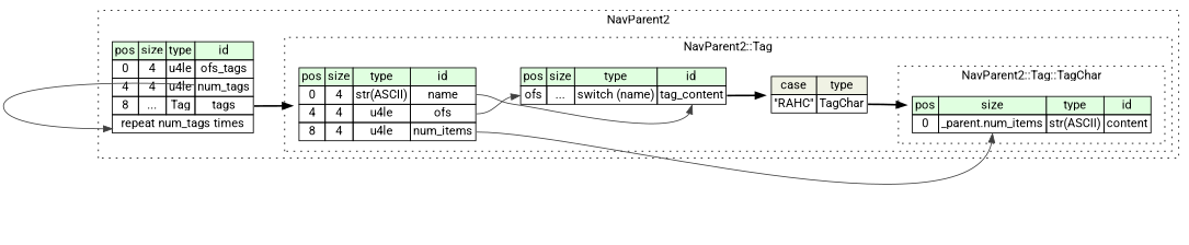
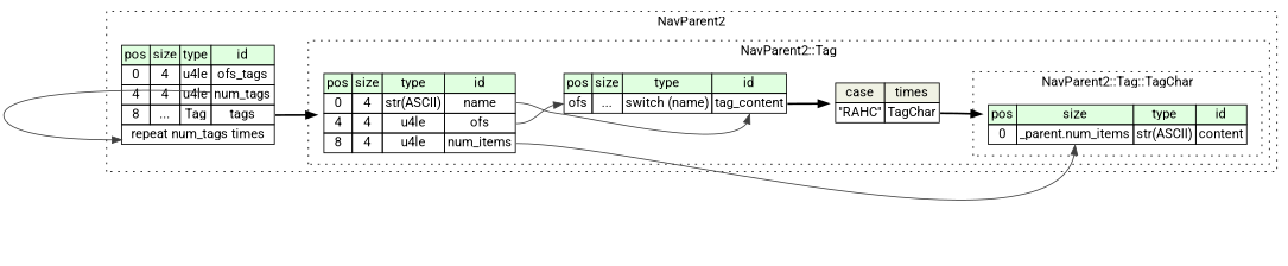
  digraph {
    rankdir=LR
    fontname=Roboto
    node [shape=plaintext fontname=Roboto]
    edge [color="#404040" fontname=Roboto]
    n1 [label=<<TABLE BORDER="0" CELLBORDER="1" CELLSPACING="0"> 					<TR><TD BGCOLOR="#E0FFE0">pos</TD><TD BGCOLOR="#E0FFE0">size</TD><TD BGCOLOR="#E0FFE0">type</TD><TD BGCOLOR="#E0FFE0">id</TD></TR> 					<TR><TD PORT="content_pos">0</TD><TD PORT="content_size">_parent.num_items</TD><TD>str(ASCII)</TD><TD PORT="content_type">content</TD></TR> 				</TABLE>>]
    n2 [label=<<TABLE BORDER="0" CELLBORDER="1" CELLSPACING="0"> 				<TR><TD BGCOLOR="#E0FFE0">pos</TD><TD BGCOLOR="#E0FFE0">size</TD><TD BGCOLOR="#E0FFE0">type</TD><TD BGCOLOR="#E0FFE0">id</TD></TR> 				<TR><TD PORT="name_pos">0</TD><TD PORT="name_size">4</TD><TD>str(ASCII)</TD><TD PORT="name_type">name</TD></TR> 				<TR><TD PORT="ofs_pos">4</TD><TD PORT="ofs_size">4</TD><TD>u4le</TD><TD PORT="ofs_type">ofs</TD></TR> 				<TR><TD PORT="num_items_pos">8</TD><TD PORT="num_items_size">4</TD><TD>u4le</TD><TD PORT="num_items_type">num_items</TD></TR> 			</TABLE>>]
    n3 [label=<<TABLE BORDER="0" CELLBORDER="1" CELLSPACING="0"> 				<TR><TD BGCOLOR="#E0FFE0">pos</TD><TD BGCOLOR="#E0FFE0">size</TD><TD BGCOLOR="#E0FFE0">type</TD><TD BGCOLOR="#E0FFE0">id</TD></TR> 				<TR><TD PORT="tag_content_pos">ofs</TD><TD PORT="tag_content_size">...</TD><TD>switch (name)</TD><TD PORT="tag_content_type">tag_content</TD></TR> 			</TABLE>>]
-   n4 [label=<<TABLE BORDER="0" CELLBORDER="1" CELLSPACING="0"> 	<TR><TD BGCOLOR="#F0F2E4">case</TD><TD BGCOLOR="#F0F2E4">type</TD></TR> 	<TR><TD>&quot;RAHC&quot;</TD><TD PORT="case0">TagChar</TD></TR> </TABLE>>]
+   n4 [label=<<TABLE BORDER="0" CELLBORDER="1" CELLSPACING="0"> 	<TR><TD BGCOLOR="#F0F2E4">case</TD><TD BGCOLOR="#F0F2E4">times</TD></TR> 	<TR><TD>&quot;RAHC&quot;</TD><TD PORT="case0">TagChar</TD></TR> </TABLE>>]
    n5 [label=<<TABLE BORDER="0" CELLBORDER="1" CELLSPACING="0"> 			<TR><TD BGCOLOR="#E0FFE0">pos</TD><TD BGCOLOR="#E0FFE0">size</TD><TD BGCOLOR="#E0FFE0">type</TD><TD BGCOLOR="#E0FFE0">id</TD></TR> 			<TR><TD PORT="ofs_tags_pos">0</TD><TD PORT="ofs_tags_size">4</TD><TD>u4le</TD><TD PORT="ofs_tags_type">ofs_tags</TD></TR> 			<TR><TD PORT="num_tags_pos">4</TD><TD PORT="num_tags_size">4</TD><TD>u4le</TD><TD PORT="num_tags_type">num_tags</TD></TR> 			<TR><TD PORT="tags_pos">8</TD><TD PORT="tags_size">...</TD><TD>Tag</TD><TD PORT="tags_type">tags</TD></TR> 			<TR><TD COLSPAN="4" PORT="tags__repeat">repeat num_tags times</TD></TR> 		</TABLE>>]
    subgraph cluster_1 {
      label=NavParent2
      style=dotted
      n5
      subgraph cluster_2 {
        label="NavParent2::Tag"
        style=dotted
        n2
        n3
        n4
        subgraph cluster_3 {
          label="NavParent2::Tag::TagChar"
          style=dotted
          n1
        }
      }
    }
    n2 -> n1 [headport=content_size tailport=num_items_type]
    n2 -> n3 [headport=tag_content_pos tailport=ofs_type]
    n2 -> n3 [headport=tag_content_type tailport=name_type]
    n3 -> n4 [style=bold tailport=tag_content_type color=""]
    n4 -> n1 [style=bold tailport=case0 color=""]
    n5 -> n2 [style=bold tailport=tags_type color=""]
    n5 -> n5 [headport=tags__repeat tailport=num_tags_type]
  }
